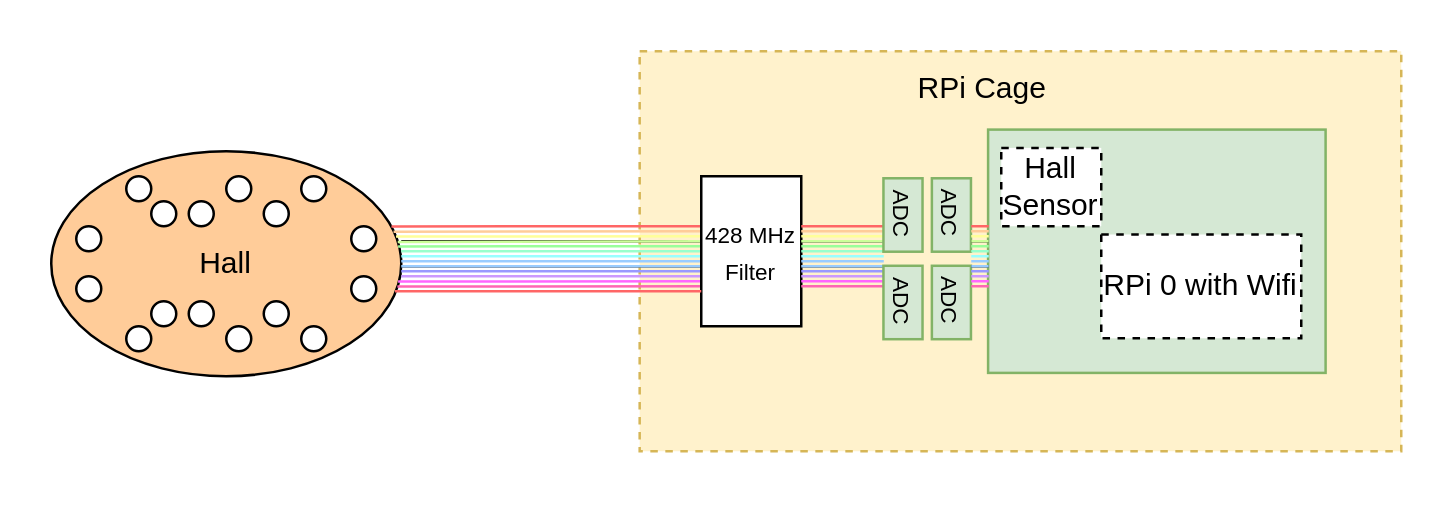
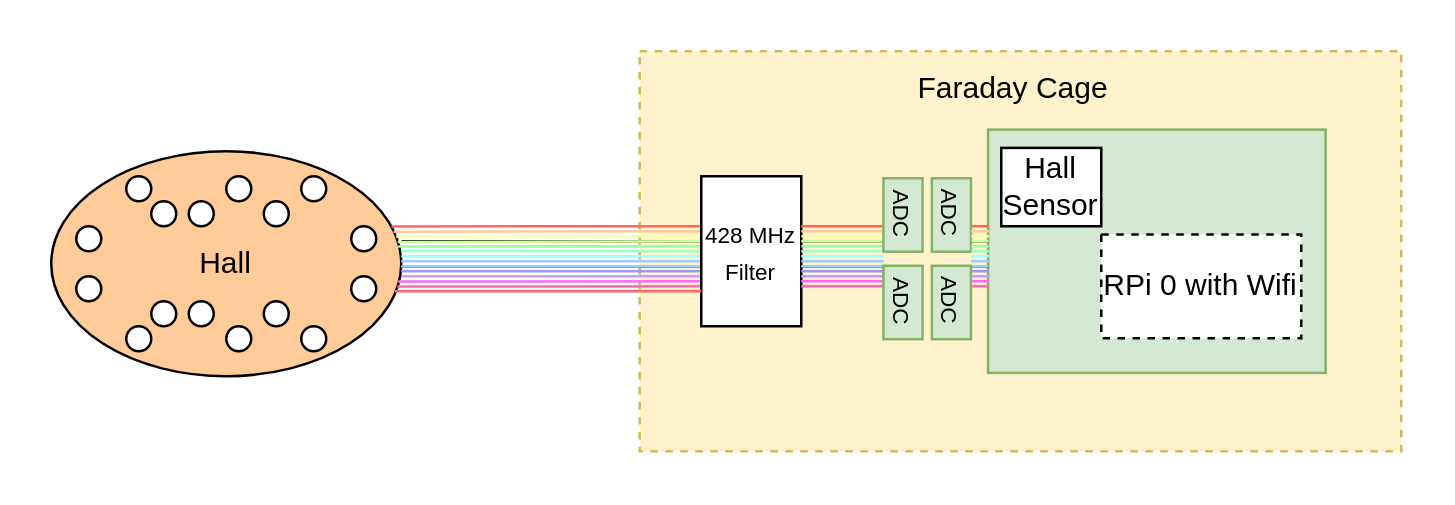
  <mxCell id="0" />
  <mxCell id="1" parent="0" />
  <mxCell id="2" value="" style="rounded=0;whiteSpace=wrap;html=1;dashed=1;fillColor=#fff2cc;strokeColor=#d6b656;" vertex="1" parent="1"><mxGeometry x="255.37" y="20" width="304.63" height="160" as="geometry" /></mxCell>
  <mxCell id="3" value="" style="group" vertex="1" connectable="0" parent="1"><mxGeometry x="20" y="60" width="140" height="90" as="geometry" /></mxCell>
  <mxCell id="4" value="Hall" style="ellipse;whiteSpace=wrap;html=1;fillColor=#FFCC99;" vertex="1" parent="3"><mxGeometry width="140" height="90" as="geometry" /></mxCell>
  <mxCell id="5" value="" style="group" vertex="1" connectable="0" parent="3"><mxGeometry x="10" y="10" width="120" height="30" as="geometry" /></mxCell>
  <mxCell id="6" value="" style="ellipse;whiteSpace=wrap;html=1;aspect=fixed;" vertex="1" parent="5"><mxGeometry y="20" width="10" height="10" as="geometry" /></mxCell>
  <mxCell id="7" value="" style="ellipse;whiteSpace=wrap;html=1;aspect=fixed;" vertex="1" parent="5"><mxGeometry x="20" width="10" height="10" as="geometry" /></mxCell>
  <mxCell id="8" value="" style="ellipse;whiteSpace=wrap;html=1;aspect=fixed;" vertex="1" parent="5"><mxGeometry x="60" width="10" height="10" as="geometry" /></mxCell>
  <mxCell id="9" value="" style="ellipse;whiteSpace=wrap;html=1;aspect=fixed;" vertex="1" parent="5"><mxGeometry x="75" y="10" width="10" height="10" as="geometry" /></mxCell>
  <mxCell id="10" value="" style="ellipse;whiteSpace=wrap;html=1;aspect=fixed;" vertex="1" parent="5"><mxGeometry x="30" y="10" width="10" height="10" as="geometry" /></mxCell>
  <mxCell id="11" value="" style="ellipse;whiteSpace=wrap;html=1;aspect=fixed;" vertex="1" parent="5"><mxGeometry x="90" width="10" height="10" as="geometry" /></mxCell>
  <mxCell id="12" value="" style="ellipse;whiteSpace=wrap;html=1;aspect=fixed;" vertex="1" parent="5"><mxGeometry x="110" y="20" width="10" height="10" as="geometry" /></mxCell>
  <mxCell id="13" value="" style="ellipse;whiteSpace=wrap;html=1;aspect=fixed;" vertex="1" parent="5"><mxGeometry x="45" y="10" width="10" height="10" as="geometry" /></mxCell>
  <mxCell id="14" value="" style="group;flipH=0;flipV=1;" vertex="1" connectable="0" parent="3"><mxGeometry x="10" y="50" width="120" height="30" as="geometry" /></mxCell>
  <mxCell id="15" value="" style="ellipse;whiteSpace=wrap;html=1;aspect=fixed;" vertex="1" parent="14"><mxGeometry width="10" height="10" as="geometry" /></mxCell>
  <mxCell id="16" value="" style="ellipse;whiteSpace=wrap;html=1;aspect=fixed;" vertex="1" parent="14"><mxGeometry x="20" y="20" width="10" height="10" as="geometry" /></mxCell>
  <mxCell id="17" value="" style="ellipse;whiteSpace=wrap;html=1;aspect=fixed;" vertex="1" parent="14"><mxGeometry x="60" y="20" width="10" height="10" as="geometry" /></mxCell>
  <mxCell id="18" value="" style="ellipse;whiteSpace=wrap;html=1;aspect=fixed;" vertex="1" parent="14"><mxGeometry x="75" y="10" width="10" height="10" as="geometry" /></mxCell>
  <mxCell id="19" value="" style="ellipse;whiteSpace=wrap;html=1;aspect=fixed;" vertex="1" parent="14"><mxGeometry x="30" y="10" width="10" height="10" as="geometry" /></mxCell>
  <mxCell id="20" value="" style="ellipse;whiteSpace=wrap;html=1;aspect=fixed;" vertex="1" parent="14"><mxGeometry x="90" y="20" width="10" height="10" as="geometry" /></mxCell>
  <mxCell id="21" value="" style="ellipse;whiteSpace=wrap;html=1;aspect=fixed;" vertex="1" parent="14"><mxGeometry x="110" width="10" height="10" as="geometry" /></mxCell>
  <mxCell id="22" value="" style="ellipse;whiteSpace=wrap;html=1;aspect=fixed;" vertex="1" parent="14"><mxGeometry x="45" y="10" width="10" height="10" as="geometry" /></mxCell>
  <mxCell id="23" value="" style="group" vertex="1" connectable="0" parent="1"><mxGeometry x="160" y="90" width="120" height="26" as="geometry" /></mxCell>
  <mxCell id="24" value="" style="endArrow=none;html=1;rounded=0;" edge="1" parent="23"><mxGeometry width="50" height="50" relative="1" as="geometry"><mxPoint y="16" as="sourcePoint" /><mxPoint x="120" y="16" as="targetPoint" /></mxGeometry></mxCell>
  <mxCell id="25" value="" style="endArrow=none;html=1;rounded=0;strokeColor=#9999FF;" edge="1" parent="23"><mxGeometry width="50" height="50" relative="1" as="geometry"><mxPoint y="18" as="sourcePoint" /><mxPoint x="120" y="18" as="targetPoint" /></mxGeometry></mxCell>
  <mxCell id="26" value="" style="endArrow=none;html=1;rounded=0;strokeColor=#CC99FF;" edge="1" parent="23"><mxGeometry width="50" height="50" relative="1" as="geometry"><mxPoint y="20" as="sourcePoint" /><mxPoint x="120" y="20" as="targetPoint" /></mxGeometry></mxCell>
  <mxCell id="27" value="" style="endArrow=none;html=1;rounded=0;strokeColor=#FF66FF;exitX=0.991;exitY=0.579;exitDx=0;exitDy=0;exitPerimeter=0;" edge="1" parent="23" source="4"><mxGeometry width="50" height="50" relative="1" as="geometry"><mxPoint y="22" as="sourcePoint" /><mxPoint x="120" y="22" as="targetPoint" /></mxGeometry></mxCell>
  <mxCell id="28" value="" style="endArrow=none;html=1;rounded=0;strokeColor=#FF66B3;exitX=0.989;exitY=0.601;exitDx=0;exitDy=0;exitPerimeter=0;" edge="1" parent="23" source="4"><mxGeometry width="50" height="50" relative="1" as="geometry"><mxPoint y="24" as="sourcePoint" /><mxPoint x="120" y="24" as="targetPoint" /></mxGeometry></mxCell>
  <mxCell id="29" value="" style="endArrow=none;html=1;rounded=0;" edge="1" parent="23"><mxGeometry width="50" height="50" relative="1" as="geometry"><mxPoint y="6" as="sourcePoint" /><mxPoint x="120" y="6" as="targetPoint" /></mxGeometry></mxCell>
  <mxCell id="30" value="" style="endArrow=none;html=1;rounded=0;strokeColor=#99FF99;exitX=0.991;exitY=0.423;exitDx=0;exitDy=0;exitPerimeter=0;" edge="1" parent="23" source="4"><mxGeometry width="50" height="50" relative="1" as="geometry"><mxPoint y="8" as="sourcePoint" /><mxPoint x="120" y="8" as="targetPoint" /></mxGeometry></mxCell>
  <mxCell id="31" value="" style="endArrow=none;html=1;rounded=0;strokeColor=#99FFCC;" edge="1" parent="23"><mxGeometry width="50" height="50" relative="1" as="geometry"><mxPoint y="10" as="sourcePoint" /><mxPoint x="120" y="10" as="targetPoint" /></mxGeometry></mxCell>
  <mxCell id="32" value="" style="endArrow=none;html=1;rounded=0;strokeColor=#99FFFF;" edge="1" parent="23"><mxGeometry width="50" height="50" relative="1" as="geometry"><mxPoint y="12" as="sourcePoint" /><mxPoint x="120" y="12" as="targetPoint" /></mxGeometry></mxCell>
  <mxCell id="33" value="" style="endArrow=none;html=1;rounded=0;strokeColor=#99CCFF;" edge="1" parent="23"><mxGeometry width="50" height="50" relative="1" as="geometry"><mxPoint y="14" as="sourcePoint" /><mxPoint x="120" y="14" as="targetPoint" /></mxGeometry></mxCell>
  <mxCell id="34" value="" style="endArrow=none;html=1;rounded=0;strokeColor=#99CCFF;" edge="1" parent="23"><mxGeometry width="50" height="50" relative="1" as="geometry"><mxPoint y="16" as="sourcePoint" /><mxPoint x="120" y="16" as="targetPoint" /></mxGeometry></mxCell>
  <mxCell id="35" value="" style="endArrow=none;html=1;rounded=0;strokeColor=#FF6666;exitX=0.972;exitY=0.334;exitDx=0;exitDy=0;exitPerimeter=0;" edge="1" parent="23" source="4"><mxGeometry width="50" height="50" relative="1" as="geometry"><mxPoint as="sourcePoint" /><mxPoint x="120" as="targetPoint" /></mxGeometry></mxCell>
  <mxCell id="36" value="" style="endArrow=none;html=1;rounded=0;strokeColor=#FFCC99;exitX=0.978;exitY=0.358;exitDx=0;exitDy=0;exitPerimeter=0;" edge="1" parent="23" source="4"><mxGeometry width="50" height="50" relative="1" as="geometry"><mxPoint y="2" as="sourcePoint" /><mxPoint x="120" y="2" as="targetPoint" /></mxGeometry></mxCell>
  <mxCell id="37" value="" style="endArrow=none;html=1;rounded=0;strokeColor=#FFFF99;exitX=0.985;exitY=0.379;exitDx=0;exitDy=0;exitPerimeter=0;" edge="1" parent="23" source="4"><mxGeometry width="50" height="50" relative="1" as="geometry"><mxPoint y="4" as="sourcePoint" /><mxPoint x="120" y="4" as="targetPoint" /></mxGeometry></mxCell>
  <mxCell id="38" value="" style="endArrow=none;html=1;rounded=0;strokeColor=#CCFF99;exitX=0.99;exitY=0.403;exitDx=0;exitDy=0;exitPerimeter=0;" edge="1" parent="23" source="4"><mxGeometry width="50" height="50" relative="1" as="geometry"><mxPoint y="6" as="sourcePoint" /><mxPoint x="120" y="6" as="targetPoint" /></mxGeometry></mxCell>
  <mxCell id="39" value="&lt;font style=&quot;font-size: 9px;&quot;&gt;428 MHz Filter&lt;/font&gt;" style="rounded=0;whiteSpace=wrap;html=1;direction=west;" vertex="1" parent="1"><mxGeometry x="280" y="70" width="40" height="60" as="geometry" /></mxCell>
  <mxCell id="40" value="" style="endArrow=none;html=1;rounded=0;strokeColor=#FF6666;exitX=0.982;exitY=0.622;exitDx=0;exitDy=0;exitPerimeter=0;" edge="1" parent="1" source="4"><mxGeometry width="50" height="50" relative="1" as="geometry"><mxPoint x="160" y="116" as="sourcePoint" /><mxPoint x="280" y="116" as="targetPoint" /></mxGeometry></mxCell>
  <mxCell id="41" value="" style="group" vertex="1" connectable="0" parent="1"><mxGeometry x="320" y="90" width="33" height="26" as="geometry" /></mxCell>
  <mxCell id="42" value="" style="endArrow=none;html=1;rounded=0;" edge="1" parent="41"><mxGeometry width="50" height="50" relative="1" as="geometry"><mxPoint y="16" as="sourcePoint" /><mxPoint x="33" y="16" as="targetPoint" /></mxGeometry></mxCell>
  <mxCell id="43" value="" style="endArrow=none;html=1;rounded=0;strokeColor=#9999FF;" edge="1" parent="41"><mxGeometry width="50" height="50" relative="1" as="geometry"><mxPoint y="18" as="sourcePoint" /><mxPoint x="33" y="18" as="targetPoint" /></mxGeometry></mxCell>
  <mxCell id="44" value="" style="endArrow=none;html=1;rounded=0;strokeColor=#CC99FF;" edge="1" parent="41"><mxGeometry width="50" height="50" relative="1" as="geometry"><mxPoint y="20" as="sourcePoint" /><mxPoint x="33" y="20" as="targetPoint" /></mxGeometry></mxCell>
  <mxCell id="45" value="" style="endArrow=none;html=1;rounded=0;strokeColor=#FF66FF;exitX=0.991;exitY=0.579;exitDx=0;exitDy=0;exitPerimeter=0;" edge="1" parent="41"><mxGeometry width="50" height="50" relative="1" as="geometry"><mxPoint y="22" as="sourcePoint" /><mxPoint x="33" y="22" as="targetPoint" /></mxGeometry></mxCell>
  <mxCell id="46" value="" style="endArrow=none;html=1;rounded=0;strokeColor=#FF66B3;exitX=0.989;exitY=0.601;exitDx=0;exitDy=0;exitPerimeter=0;" edge="1" parent="41"><mxGeometry width="50" height="50" relative="1" as="geometry"><mxPoint y="24" as="sourcePoint" /><mxPoint x="33" y="24" as="targetPoint" /></mxGeometry></mxCell>
  <mxCell id="47" value="" style="endArrow=none;html=1;rounded=0;" edge="1" parent="41"><mxGeometry width="50" height="50" relative="1" as="geometry"><mxPoint y="6" as="sourcePoint" /><mxPoint x="33" y="6" as="targetPoint" /></mxGeometry></mxCell>
  <mxCell id="48" value="" style="endArrow=none;html=1;rounded=0;strokeColor=#99FF99;exitX=0.991;exitY=0.423;exitDx=0;exitDy=0;exitPerimeter=0;" edge="1" parent="41"><mxGeometry width="50" height="50" relative="1" as="geometry"><mxPoint y="8" as="sourcePoint" /><mxPoint x="33" y="8" as="targetPoint" /></mxGeometry></mxCell>
  <mxCell id="49" value="" style="endArrow=none;html=1;rounded=0;strokeColor=#99FFCC;" edge="1" parent="41"><mxGeometry width="50" height="50" relative="1" as="geometry"><mxPoint y="10" as="sourcePoint" /><mxPoint x="33" y="10" as="targetPoint" /></mxGeometry></mxCell>
  <mxCell id="50" value="" style="endArrow=none;html=1;rounded=0;strokeColor=#99FFFF;" edge="1" parent="41"><mxGeometry width="50" height="50" relative="1" as="geometry"><mxPoint y="12" as="sourcePoint" /><mxPoint x="33" y="12" as="targetPoint" /></mxGeometry></mxCell>
  <mxCell id="51" value="" style="endArrow=none;html=1;rounded=0;strokeColor=#99CCFF;" edge="1" parent="41"><mxGeometry width="50" height="50" relative="1" as="geometry"><mxPoint y="14" as="sourcePoint" /><mxPoint x="33" y="14" as="targetPoint" /></mxGeometry></mxCell>
  <mxCell id="52" value="" style="endArrow=none;html=1;rounded=0;strokeColor=#99CCFF;" edge="1" parent="41"><mxGeometry width="50" height="50" relative="1" as="geometry"><mxPoint y="16" as="sourcePoint" /><mxPoint x="33" y="16" as="targetPoint" /></mxGeometry></mxCell>
  <mxCell id="53" value="" style="endArrow=none;html=1;rounded=0;strokeColor=#FF6666;exitX=0.972;exitY=0.334;exitDx=0;exitDy=0;exitPerimeter=0;" edge="1" parent="41"><mxGeometry width="50" height="50" relative="1" as="geometry"><mxPoint as="sourcePoint" /><mxPoint x="33" as="targetPoint" /></mxGeometry></mxCell>
  <mxCell id="54" value="" style="endArrow=none;html=1;rounded=0;strokeColor=#FFCC99;exitX=0.978;exitY=0.358;exitDx=0;exitDy=0;exitPerimeter=0;" edge="1" parent="41"><mxGeometry width="50" height="50" relative="1" as="geometry"><mxPoint y="2" as="sourcePoint" /><mxPoint x="33" y="2" as="targetPoint" /></mxGeometry></mxCell>
  <mxCell id="55" value="" style="endArrow=none;html=1;rounded=0;strokeColor=#FFFF99;exitX=0.985;exitY=0.379;exitDx=0;exitDy=0;exitPerimeter=0;" edge="1" parent="41"><mxGeometry width="50" height="50" relative="1" as="geometry"><mxPoint y="4" as="sourcePoint" /><mxPoint x="33" y="4" as="targetPoint" /></mxGeometry></mxCell>
  <mxCell id="56" value="" style="endArrow=none;html=1;rounded=0;strokeColor=#CCFF99;exitX=0.99;exitY=0.403;exitDx=0;exitDy=0;exitPerimeter=0;" edge="1" parent="41"><mxGeometry width="50" height="50" relative="1" as="geometry"><mxPoint y="6" as="sourcePoint" /><mxPoint x="33" y="6" as="targetPoint" /></mxGeometry></mxCell>
  <mxCell id="57" value="&lt;div style=&quot;&quot;&gt;&lt;span style=&quot;font-size: 9px; background-color: initial;&quot;&gt;ADC&lt;/span&gt;&lt;/div&gt;" style="rounded=0;whiteSpace=wrap;html=1;rotation=90;fillColor=#d5e8d4;strokeColor=#82b366;align=center;" vertex="1" parent="1"><mxGeometry x="346" y="77.68" width="29.37" height="15.63" as="geometry" /></mxCell>
  <mxCell id="58" value="&lt;div style=&quot;&quot;&gt;&lt;span style=&quot;font-size: 9px; background-color: initial;&quot;&gt;ADC&lt;/span&gt;&lt;/div&gt;" style="rounded=0;whiteSpace=wrap;html=1;rotation=90;fillColor=#d5e8d4;strokeColor=#82b366;align=center;" vertex="1" parent="1"><mxGeometry x="346" y="112.68" width="29.37" height="15.63" as="geometry" /></mxCell>
  <mxCell id="59" value="&lt;div style=&quot;&quot;&gt;&lt;span style=&quot;font-size: 9px; background-color: initial;&quot;&gt;ADC&lt;/span&gt;&lt;/div&gt;" style="rounded=0;whiteSpace=wrap;html=1;rotation=90;fillColor=#d5e8d4;strokeColor=#82b366;align=center;" vertex="1" parent="1"><mxGeometry x="365.37" y="77.68" width="29.37" height="15.63" as="geometry" /></mxCell>
  <mxCell id="60" value="&lt;div style=&quot;&quot;&gt;&lt;span style=&quot;font-size: 9px; background-color: initial;&quot;&gt;ADC&lt;/span&gt;&lt;/div&gt;" style="rounded=0;whiteSpace=wrap;html=1;rotation=90;fillColor=#d5e8d4;strokeColor=#82b366;align=center;" vertex="1" parent="1"><mxGeometry x="365.37" y="112.68" width="29.37" height="15.63" as="geometry" /></mxCell>
  <mxCell id="61" value="" style="rounded=0;whiteSpace=wrap;html=1;fillColor=#d5e8d4;strokeColor=#82b366;" vertex="1" parent="1"><mxGeometry x="394.74" y="51.34" width="135" height="97.32" as="geometry" /></mxCell>
- <mxCell id="62" value="Hall Sensor" style="rounded=0;whiteSpace=wrap;html=1;dashed=1;" vertex="1" parent="1"><mxGeometry x="400" y="58.66" width="40" height="31.34" as="geometry" /></mxCell>
+ <mxCell id="62" value="Hall Sensor" style="rounded=0;whiteSpace=wrap;html=1;" vertex="1" parent="1"><mxGeometry x="400" y="58.66" width="40" height="31.34" as="geometry" /></mxCell>
  <mxCell id="63" value="RPi 0 with Wifi" style="rounded=0;whiteSpace=wrap;html=1;dashed=1;" vertex="1" parent="1"><mxGeometry x="440" y="93.31" width="80" height="41.51" as="geometry" /></mxCell>
  <mxCell id="64" value="" style="group" vertex="1" connectable="0" parent="1"><mxGeometry x="388" y="90" width="7" height="26" as="geometry" /></mxCell>
  <mxCell id="65" value="" style="endArrow=none;html=1;rounded=0;" edge="1" parent="64"><mxGeometry width="50" height="50" relative="1" as="geometry"><mxPoint y="16" as="sourcePoint" /><mxPoint x="7" y="16" as="targetPoint" /></mxGeometry></mxCell>
  <mxCell id="66" value="" style="endArrow=none;html=1;rounded=0;strokeColor=#9999FF;" edge="1" parent="64"><mxGeometry width="50" height="50" relative="1" as="geometry"><mxPoint y="18" as="sourcePoint" /><mxPoint x="7" y="18" as="targetPoint" /></mxGeometry></mxCell>
  <mxCell id="67" value="" style="endArrow=none;html=1;rounded=0;strokeColor=#CC99FF;" edge="1" parent="64"><mxGeometry width="50" height="50" relative="1" as="geometry"><mxPoint y="20" as="sourcePoint" /><mxPoint x="7" y="20" as="targetPoint" /></mxGeometry></mxCell>
  <mxCell id="68" value="" style="endArrow=none;html=1;rounded=0;strokeColor=#FF66FF;exitX=0.991;exitY=0.579;exitDx=0;exitDy=0;exitPerimeter=0;" edge="1" parent="64"><mxGeometry width="50" height="50" relative="1" as="geometry"><mxPoint y="22" as="sourcePoint" /><mxPoint x="7" y="22" as="targetPoint" /></mxGeometry></mxCell>
  <mxCell id="69" value="" style="endArrow=none;html=1;rounded=0;strokeColor=#FF66B3;exitX=0.989;exitY=0.601;exitDx=0;exitDy=0;exitPerimeter=0;" edge="1" parent="64"><mxGeometry width="50" height="50" relative="1" as="geometry"><mxPoint y="24" as="sourcePoint" /><mxPoint x="7" y="24" as="targetPoint" /></mxGeometry></mxCell>
  <mxCell id="70" value="" style="endArrow=none;html=1;rounded=0;" edge="1" parent="64"><mxGeometry width="50" height="50" relative="1" as="geometry"><mxPoint y="6" as="sourcePoint" /><mxPoint x="7" y="6" as="targetPoint" /></mxGeometry></mxCell>
  <mxCell id="71" value="" style="endArrow=none;html=1;rounded=0;strokeColor=#99FF99;exitX=0.991;exitY=0.423;exitDx=0;exitDy=0;exitPerimeter=0;" edge="1" parent="64"><mxGeometry width="50" height="50" relative="1" as="geometry"><mxPoint y="8" as="sourcePoint" /><mxPoint x="7" y="8" as="targetPoint" /></mxGeometry></mxCell>
  <mxCell id="72" value="" style="endArrow=none;html=1;rounded=0;strokeColor=#99FFCC;" edge="1" parent="64"><mxGeometry width="50" height="50" relative="1" as="geometry"><mxPoint y="10" as="sourcePoint" /><mxPoint x="7" y="10" as="targetPoint" /></mxGeometry></mxCell>
  <mxCell id="73" value="" style="endArrow=none;html=1;rounded=0;strokeColor=#99FFFF;" edge="1" parent="64"><mxGeometry width="50" height="50" relative="1" as="geometry"><mxPoint y="12" as="sourcePoint" /><mxPoint x="7" y="12" as="targetPoint" /></mxGeometry></mxCell>
  <mxCell id="74" value="" style="endArrow=none;html=1;rounded=0;strokeColor=#99CCFF;" edge="1" parent="64"><mxGeometry width="50" height="50" relative="1" as="geometry"><mxPoint y="14" as="sourcePoint" /><mxPoint x="7" y="14" as="targetPoint" /></mxGeometry></mxCell>
  <mxCell id="75" value="" style="endArrow=none;html=1;rounded=0;strokeColor=#99CCFF;" edge="1" parent="64"><mxGeometry width="50" height="50" relative="1" as="geometry"><mxPoint y="16" as="sourcePoint" /><mxPoint x="7" y="16" as="targetPoint" /></mxGeometry></mxCell>
  <mxCell id="76" value="" style="endArrow=none;html=1;rounded=0;strokeColor=#FF6666;exitX=0.972;exitY=0.334;exitDx=0;exitDy=0;exitPerimeter=0;" edge="1" parent="64"><mxGeometry width="50" height="50" relative="1" as="geometry"><mxPoint as="sourcePoint" /><mxPoint x="7" as="targetPoint" /></mxGeometry></mxCell>
  <mxCell id="77" value="" style="endArrow=none;html=1;rounded=0;strokeColor=#FFCC99;exitX=0.978;exitY=0.358;exitDx=0;exitDy=0;exitPerimeter=0;" edge="1" parent="64"><mxGeometry width="50" height="50" relative="1" as="geometry"><mxPoint y="2" as="sourcePoint" /><mxPoint x="7" y="2" as="targetPoint" /></mxGeometry></mxCell>
  <mxCell id="78" value="" style="endArrow=none;html=1;rounded=0;strokeColor=#FFFF99;exitX=0.985;exitY=0.379;exitDx=0;exitDy=0;exitPerimeter=0;" edge="1" parent="64"><mxGeometry width="50" height="50" relative="1" as="geometry"><mxPoint y="4" as="sourcePoint" /><mxPoint x="7" y="4" as="targetPoint" /></mxGeometry></mxCell>
  <mxCell id="79" value="" style="endArrow=none;html=1;rounded=0;strokeColor=#CCFF99;exitX=0.99;exitY=0.403;exitDx=0;exitDy=0;exitPerimeter=0;" edge="1" parent="64"><mxGeometry width="50" height="50" relative="1" as="geometry"><mxPoint y="6" as="sourcePoint" /><mxPoint x="7" y="6" as="targetPoint" /></mxGeometry></mxCell>
- <mxCell id="80" value="RPi Cage" style="text;strokeColor=none;fillColor=none;align=left;verticalAlign=middle;spacingLeft=4;spacingRight=4;overflow=hidden;points=[[0,0.5],[1,0.5]];portConstraint=eastwest;rotatable=0;whiteSpace=wrap;html=1;" vertex="1" parent="1"><mxGeometry x="360.69" y="20" width="94" height="30" as="geometry" /></mxCell>
+ <mxCell id="80" value="Faraday Cage" style="text;strokeColor=none;fillColor=none;align=left;verticalAlign=middle;spacingLeft=4;spacingRight=4;overflow=hidden;points=[[0,0.5],[1,0.5]];portConstraint=eastwest;rotatable=0;whiteSpace=wrap;html=1;" vertex="1" parent="1"><mxGeometry x="360.69" y="20" width="94" height="30" as="geometry" /></mxCell>
